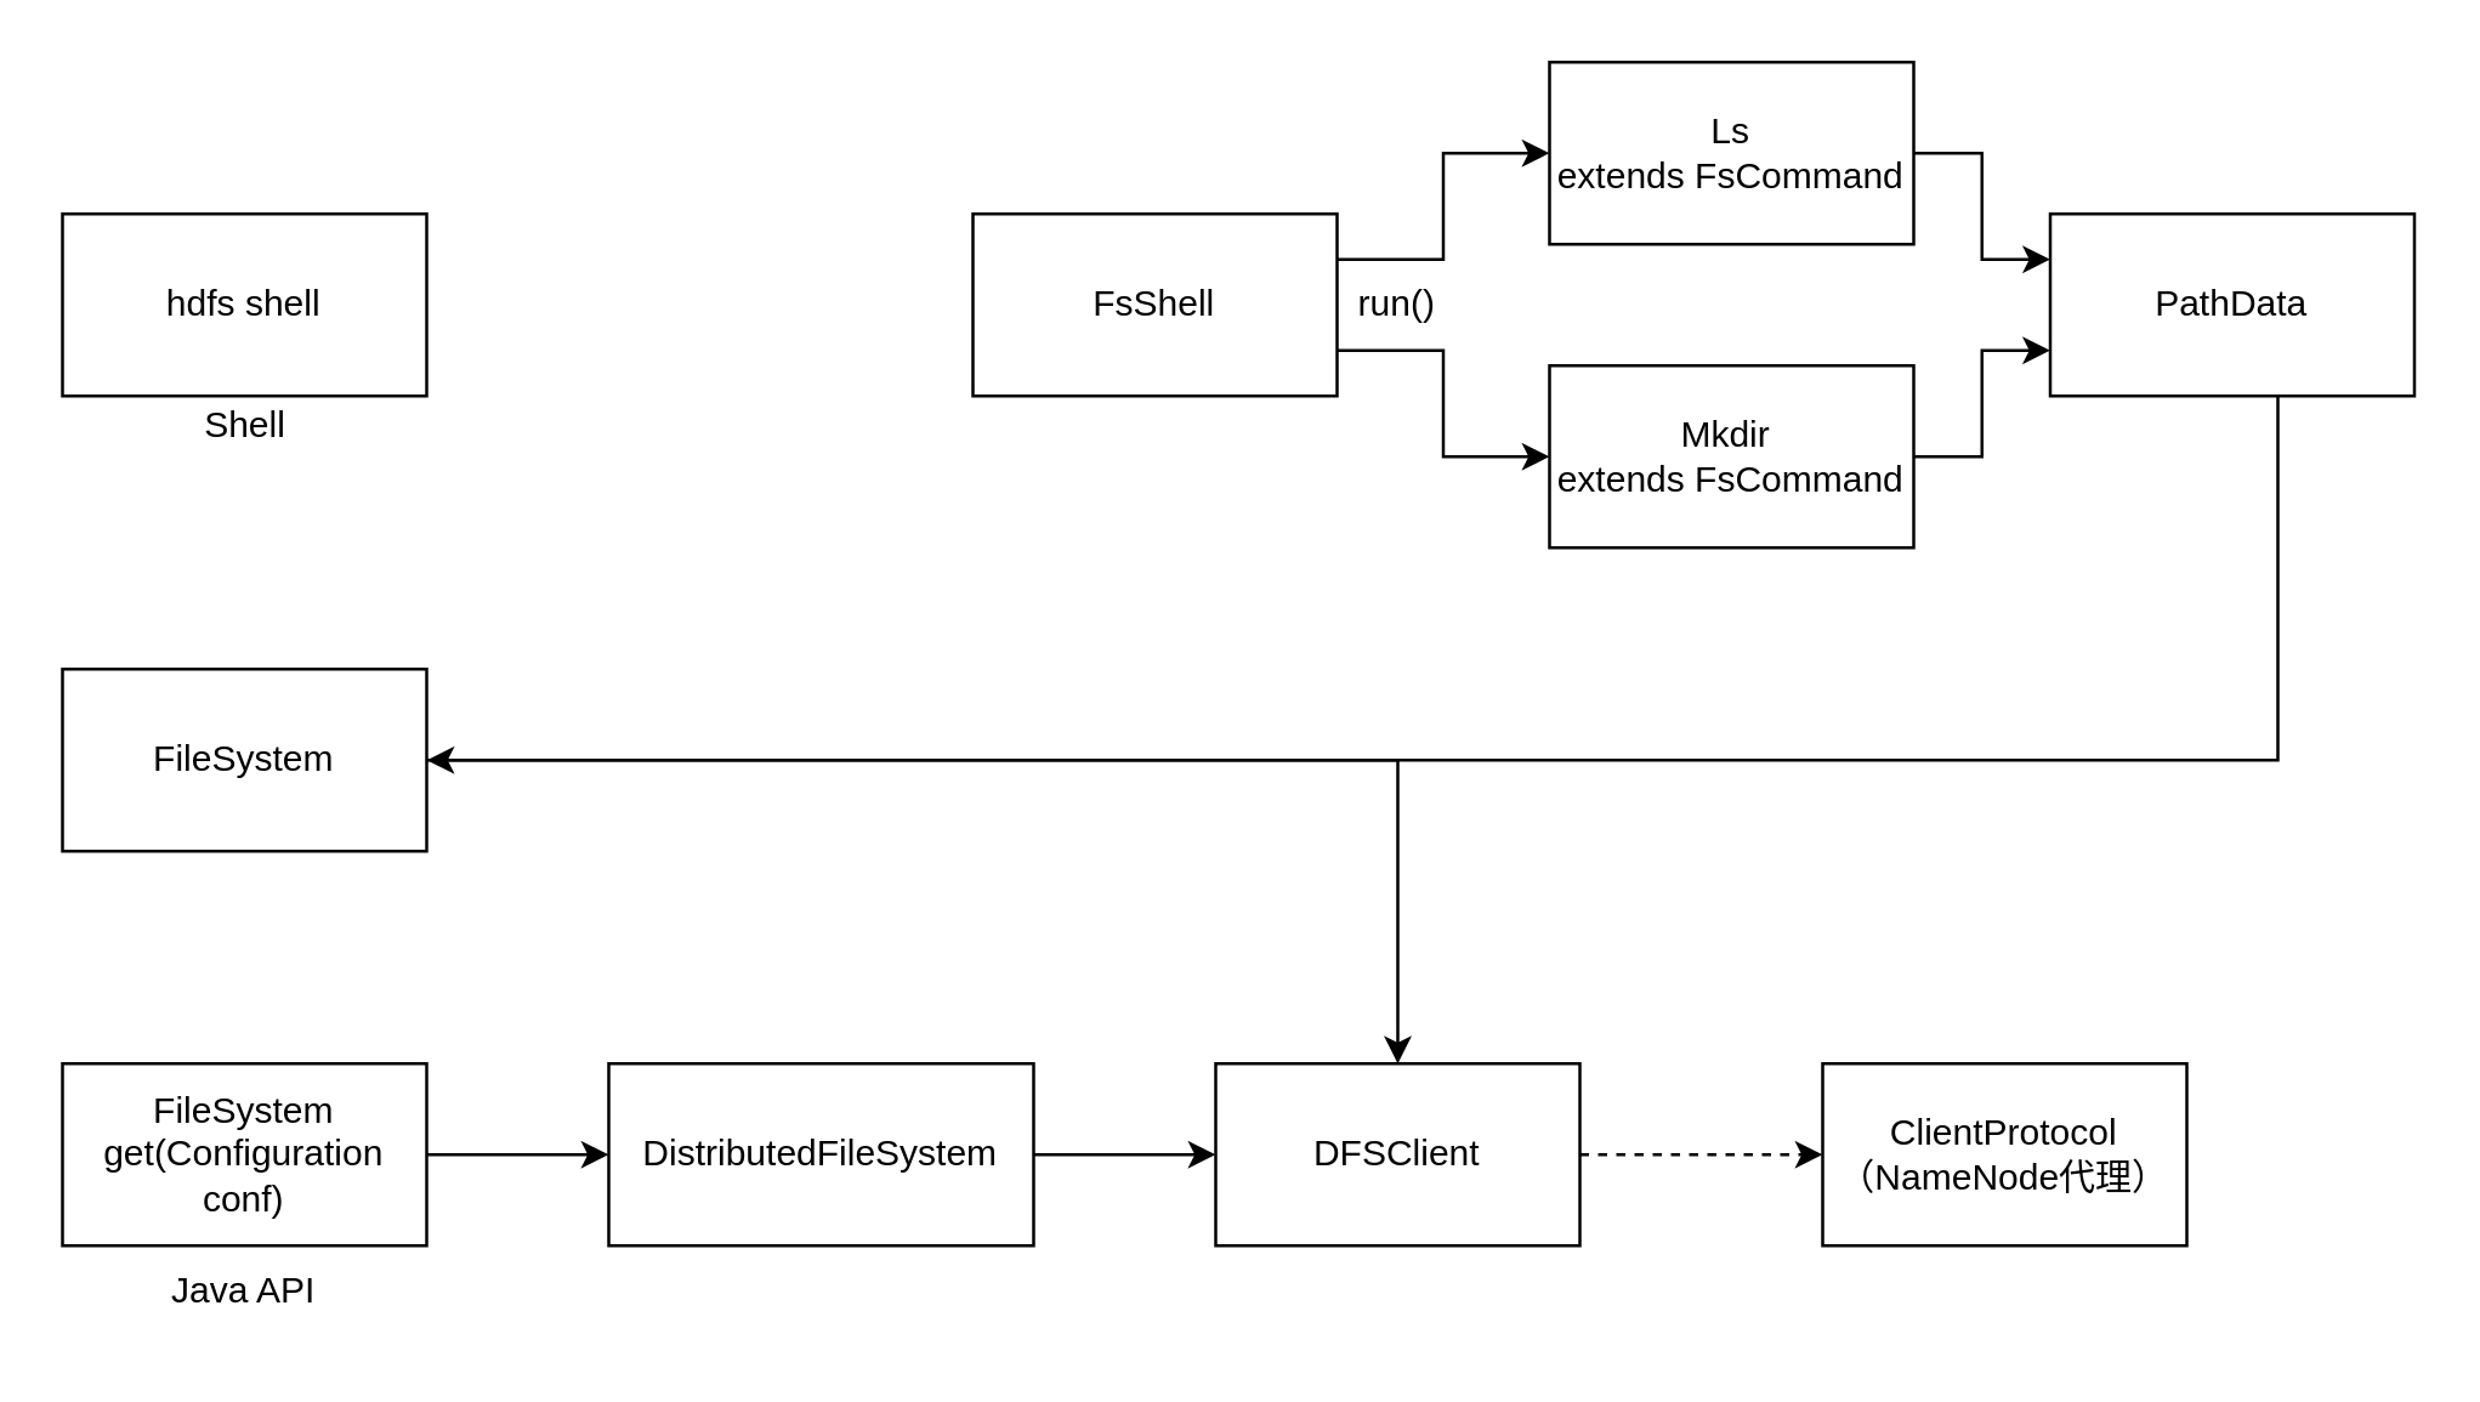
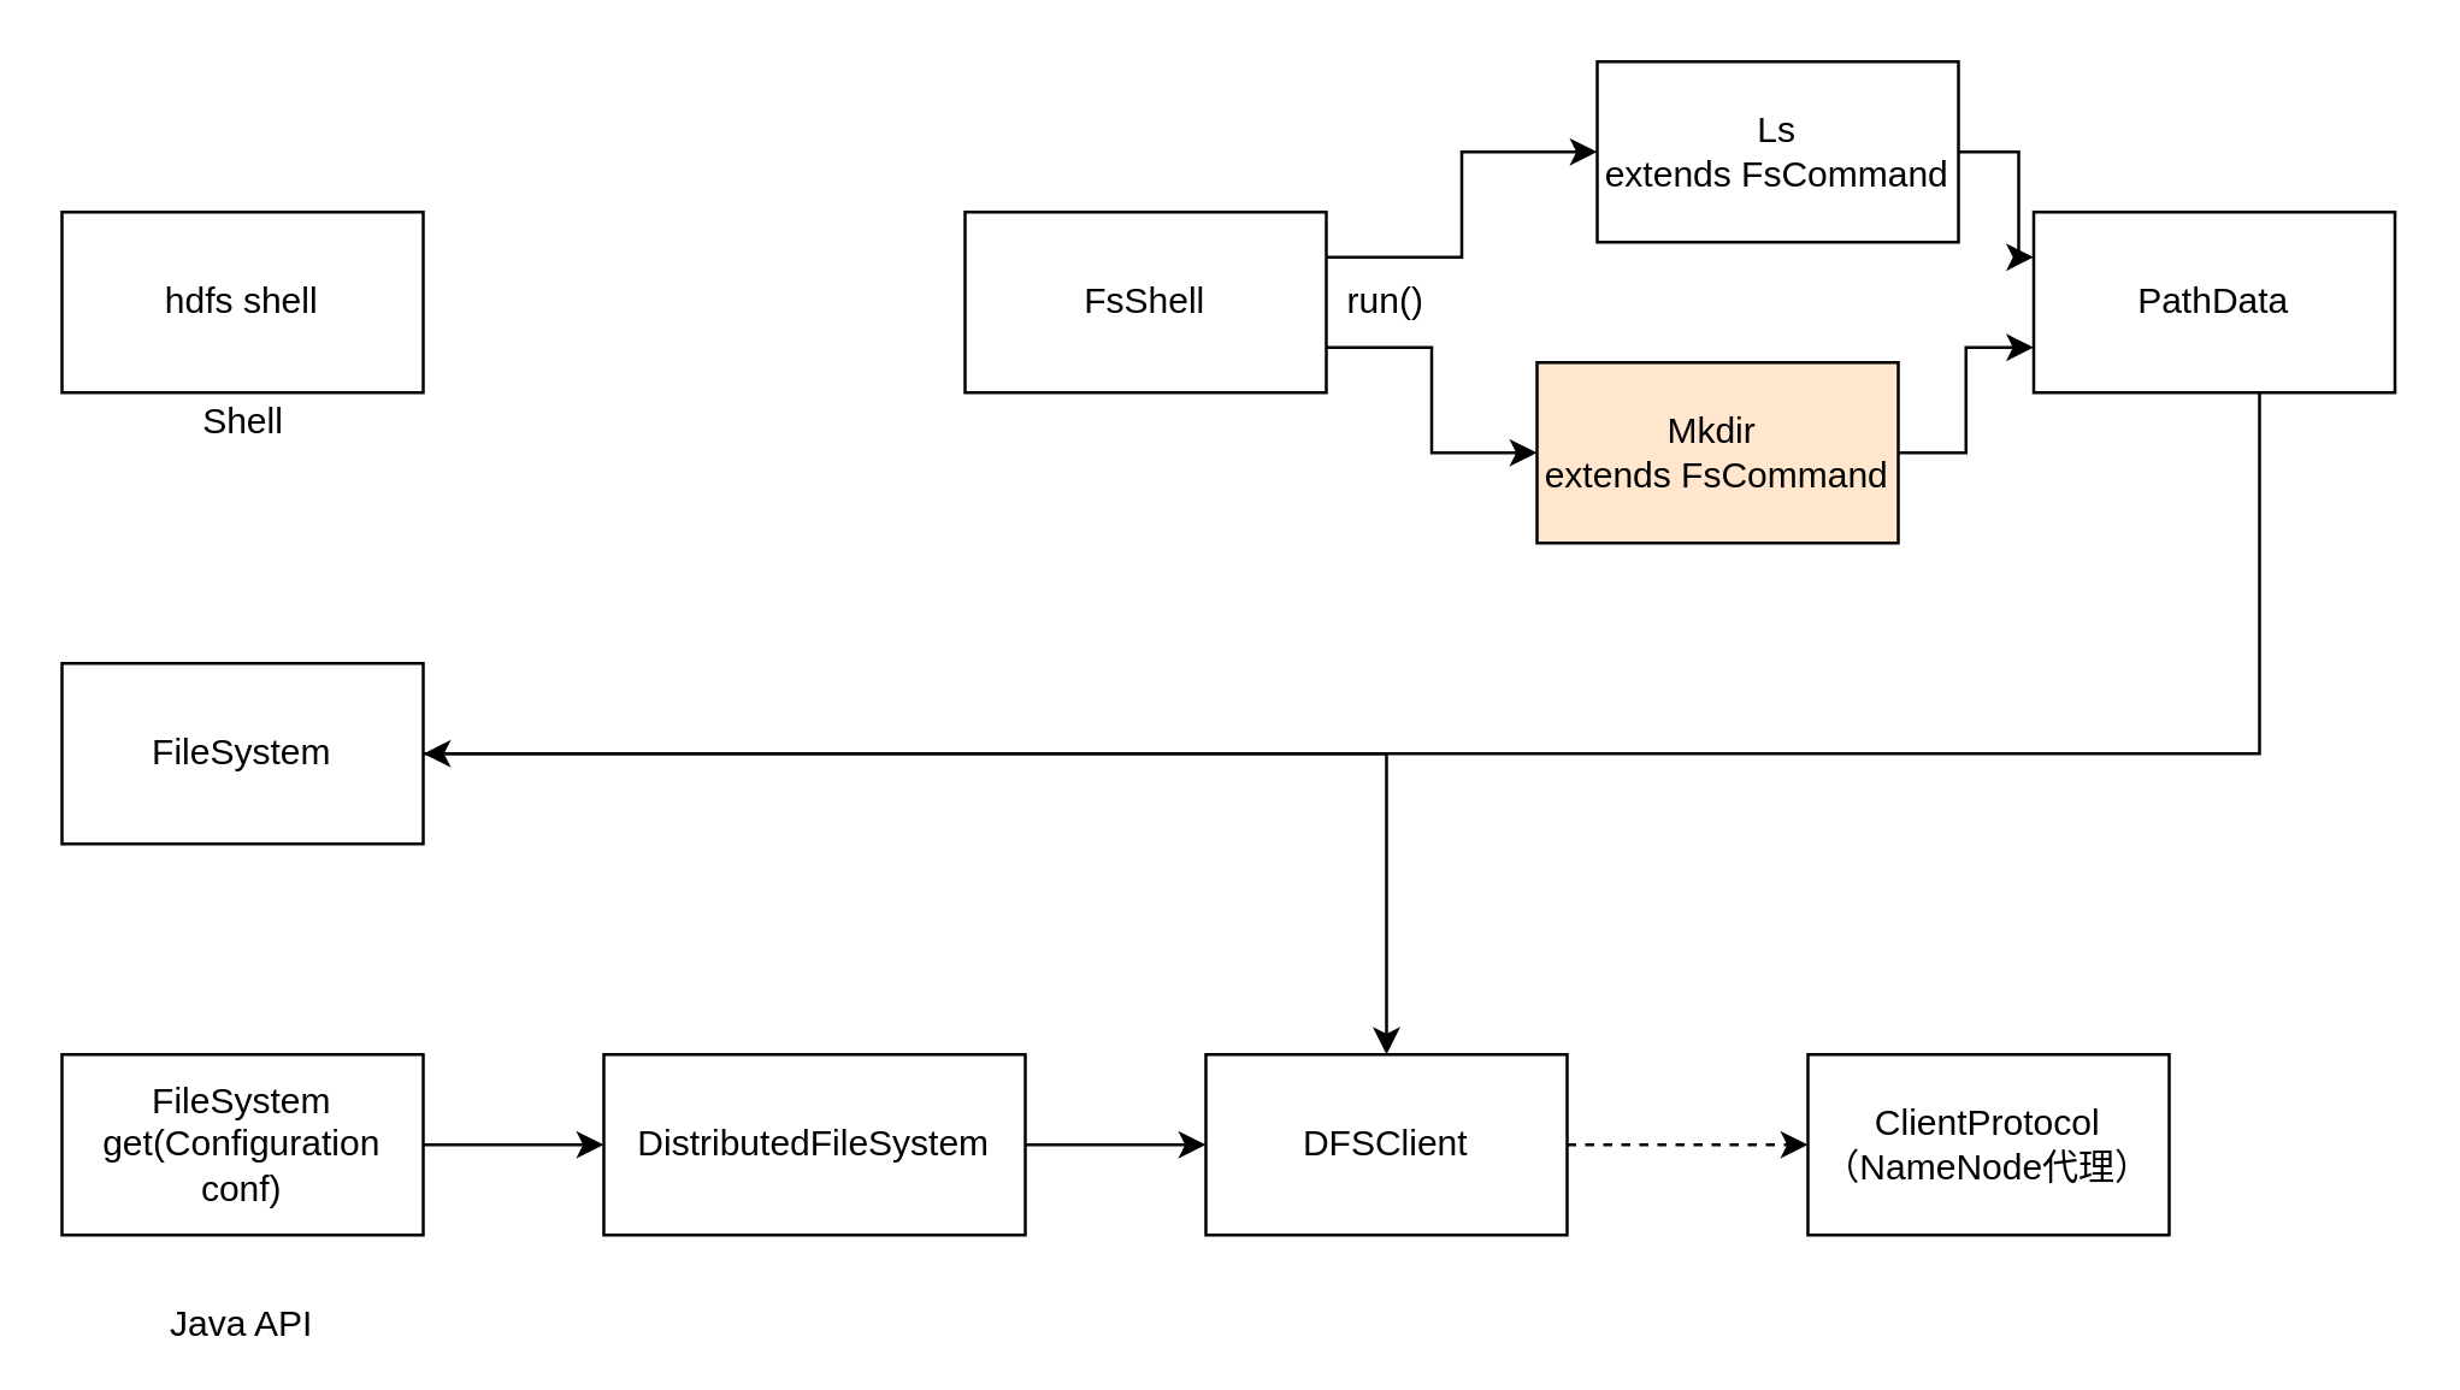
  <mxCell id="0" />
  <mxCell id="1" parent="0" />
  <mxCell id="2" value="hdfs shell" style="rounded=0;whiteSpace=wrap;html=1;" vertex="1" parent="1"><mxGeometry x="20" y="70" width="120" height="60" as="geometry" /></mxCell>
  <mxCell id="3" style="edgeStyle=orthogonalEdgeStyle;rounded=0;orthogonalLoop=1;jettySize=auto;html=1;exitX=1;exitY=0.25;exitDx=0;exitDy=0;entryX=0;entryY=0.5;entryDx=0;entryDy=0;" edge="1" parent="1" source="5" target="7"><mxGeometry relative="1" as="geometry" /></mxCell>
  <mxCell id="4" style="edgeStyle=orthogonalEdgeStyle;rounded=0;orthogonalLoop=1;jettySize=auto;html=1;exitX=1;exitY=0.75;exitDx=0;exitDy=0;entryX=0;entryY=0.5;entryDx=0;entryDy=0;" edge="1" parent="1" source="5" target="9"><mxGeometry relative="1" as="geometry" /></mxCell>
  <mxCell id="5" value="FsShell" style="rounded=0;whiteSpace=wrap;html=1;" vertex="1" parent="1"><mxGeometry x="320" y="70" width="120" height="60" as="geometry" /></mxCell>
  <mxCell id="6" style="edgeStyle=orthogonalEdgeStyle;rounded=0;orthogonalLoop=1;jettySize=auto;html=1;entryX=0;entryY=0.25;entryDx=0;entryDy=0;" edge="1" parent="1" source="7" target="12"><mxGeometry relative="1" as="geometry" /></mxCell>
- <mxCell id="7" value="Ls &lt;br&gt;extends FsCommand" style="rounded=0;whiteSpace=wrap;html=1;" vertex="1" parent="1"><mxGeometry x="510" y="20" width="120" height="60" as="geometry" /></mxCell>
+ <mxCell id="7" value="Ls &lt;br&gt;extends FsCommand" style="rounded=0;whiteSpace=wrap;html=1;" vertex="1" parent="1"><mxGeometry x="530" y="20" width="120" height="60" as="geometry" /></mxCell>
  <mxCell id="8" style="edgeStyle=orthogonalEdgeStyle;rounded=0;orthogonalLoop=1;jettySize=auto;html=1;entryX=0;entryY=0.75;entryDx=0;entryDy=0;" edge="1" parent="1" source="9" target="12"><mxGeometry relative="1" as="geometry" /></mxCell>
- <mxCell id="9" value="Mkdir&amp;nbsp;&lt;br&gt;extends FsCommand" style="rounded=0;whiteSpace=wrap;html=1;" vertex="1" parent="1"><mxGeometry x="510" y="120" width="120" height="60" as="geometry" /></mxCell>
+ <mxCell id="9" value="Mkdir&amp;nbsp;&lt;br&gt;extends FsCommand" style="rounded=0;whiteSpace=wrap;html=1;fillColor=#ffe6cc;" vertex="1" parent="1"><mxGeometry x="510" y="120" width="120" height="60" as="geometry" /></mxCell>
  <mxCell id="10" value="run()" style="text;html=1;strokeColor=none;fillColor=none;align=center;verticalAlign=middle;whiteSpace=wrap;rounded=0;" vertex="1" parent="1"><mxGeometry x="440" y="90" width="40" height="20" as="geometry" /></mxCell>
  <mxCell id="11" style="edgeStyle=orthogonalEdgeStyle;rounded=0;orthogonalLoop=1;jettySize=auto;html=1;entryX=1;entryY=0.5;entryDx=0;entryDy=0;" edge="1" parent="1" source="12" target="14"><mxGeometry relative="1" as="geometry"><Array as="points"><mxPoint x="750" y="250" /></Array></mxGeometry></mxCell>
  <mxCell id="12" value="PathData" style="rounded=0;whiteSpace=wrap;html=1;" vertex="1" parent="1"><mxGeometry x="675" y="70" width="120" height="60" as="geometry" /></mxCell>
  <mxCell id="13" style="edgeStyle=orthogonalEdgeStyle;rounded=0;orthogonalLoop=1;jettySize=auto;html=1;" edge="1" parent="1" source="14" target="22"><mxGeometry relative="1" as="geometry" /></mxCell>
  <mxCell id="14" value="FileSystem" style="rounded=0;whiteSpace=wrap;html=1;" vertex="1" parent="1"><mxGeometry x="20" y="220" width="120" height="60" as="geometry" /></mxCell>
  <mxCell id="15" style="edgeStyle=orthogonalEdgeStyle;rounded=0;orthogonalLoop=1;jettySize=auto;html=1;entryX=0;entryY=0.5;entryDx=0;entryDy=0;" edge="1" parent="1" source="16" target="18"><mxGeometry relative="1" as="geometry" /></mxCell>
  <mxCell id="16" value="FileSystem get(Configuration conf)" style="rounded=0;whiteSpace=wrap;html=1;" vertex="1" parent="1"><mxGeometry x="20" y="350" width="120" height="60" as="geometry" /></mxCell>
  <mxCell id="17" style="edgeStyle=orthogonalEdgeStyle;rounded=0;orthogonalLoop=1;jettySize=auto;html=1;entryX=0;entryY=0.5;entryDx=0;entryDy=0;" edge="1" parent="1" source="18" target="22"><mxGeometry relative="1" as="geometry" /></mxCell>
  <mxCell id="18" value="DistributedFileSystem" style="rounded=0;whiteSpace=wrap;html=1;" vertex="1" parent="1"><mxGeometry x="200" y="350" width="140" height="60" as="geometry" /></mxCell>
- <mxCell id="19" value="Java API" style="text;html=1;strokeColor=none;fillColor=none;align=center;verticalAlign=middle;whiteSpace=wrap;rounded=0;" vertex="1" parent="1"><mxGeometry x="30" y="410" width="100" height="30" as="geometry" /></mxCell>
+ <mxCell id="19" value="Java API" style="text;html=1;strokeColor=none;fillColor=none;align=center;verticalAlign=middle;whiteSpace=wrap;rounded=0;" vertex="1" parent="1"><mxGeometry x="30" y="425" width="100" height="30" as="geometry" /></mxCell>
  <mxCell id="20" value="Shell" style="text;html=1;align=center;verticalAlign=middle;resizable=0;points=[];autosize=1;" vertex="1" parent="1"><mxGeometry x="60" y="130" width="40" height="20" as="geometry" /></mxCell>
  <mxCell id="21" style="edgeStyle=orthogonalEdgeStyle;rounded=0;orthogonalLoop=1;jettySize=auto;html=1;entryX=0;entryY=0.5;entryDx=0;entryDy=0;dashed=1;" edge="1" parent="1" source="22" target="23"><mxGeometry relative="1" as="geometry" /></mxCell>
  <mxCell id="22" value="DFSClient" style="rounded=0;whiteSpace=wrap;html=1;" vertex="1" parent="1"><mxGeometry x="400" y="350" width="120" height="60" as="geometry" /></mxCell>
  <mxCell id="23" value="ClientProtocol&lt;br&gt;（NameNode代理）" style="rounded=0;whiteSpace=wrap;html=1;" vertex="1" parent="1"><mxGeometry x="600" y="350" width="120" height="60" as="geometry" /></mxCell>
